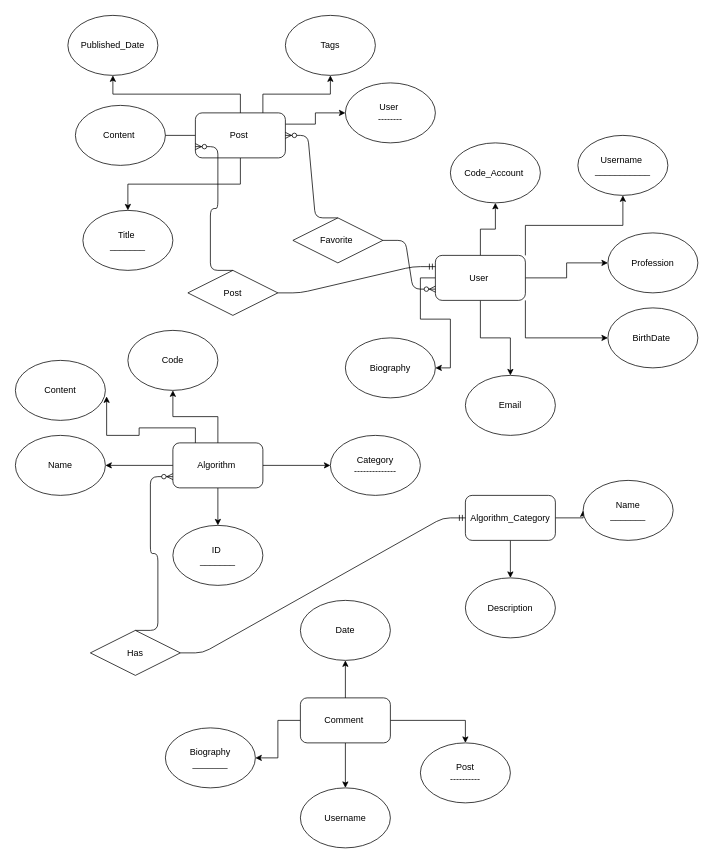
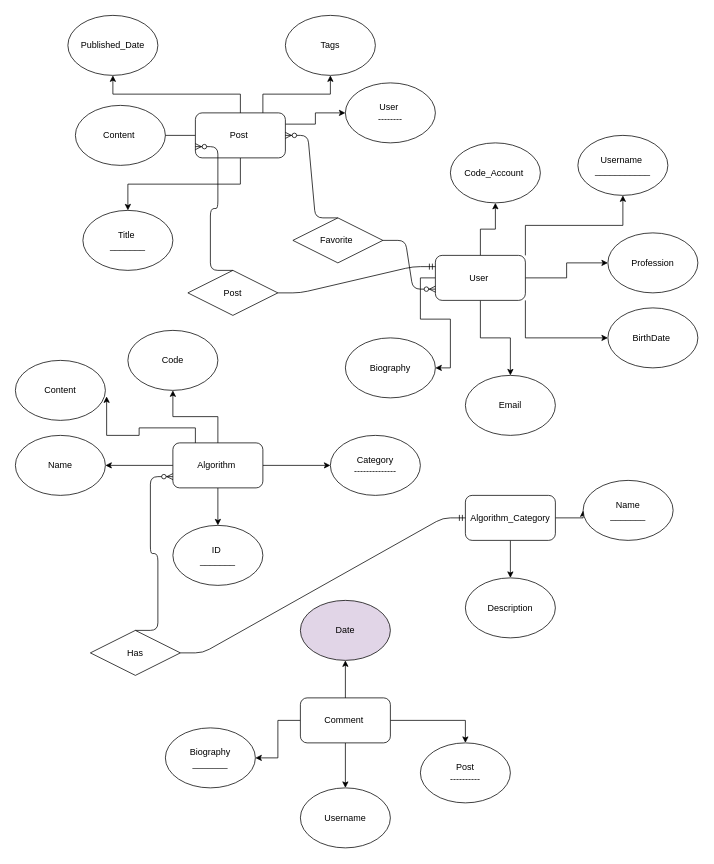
  <mxCell id="0" />
  <mxCell id="1" parent="0" />
  <mxCell id="2" style="edgeStyle=orthogonalEdgeStyle;rounded=0;orthogonalLoop=1;jettySize=auto;html=1;exitX=1;exitY=0.25;exitDx=0;exitDy=0;entryX=0;entryY=0.5;entryDx=0;entryDy=0;" edge="1" parent="1" source="7" target="8"><mxGeometry relative="1" as="geometry" /></mxCell>
  <mxCell id="3" style="edgeStyle=orthogonalEdgeStyle;rounded=0;orthogonalLoop=1;jettySize=auto;html=1;exitX=0.5;exitY=1;exitDx=0;exitDy=0;entryX=0.5;entryY=0;entryDx=0;entryDy=0;" edge="1" parent="1" source="7" target="9"><mxGeometry relative="1" as="geometry"><mxPoint x="290" y="290" as="targetPoint" /></mxGeometry></mxCell>
  <mxCell id="4" style="edgeStyle=orthogonalEdgeStyle;rounded=0;orthogonalLoop=1;jettySize=auto;html=1;exitX=0;exitY=0.5;exitDx=0;exitDy=0;" edge="1" parent="1" source="7"><mxGeometry relative="1" as="geometry"><mxPoint x="160" y="180" as="targetPoint" /></mxGeometry></mxCell>
  <mxCell id="5" style="edgeStyle=orthogonalEdgeStyle;rounded=0;orthogonalLoop=1;jettySize=auto;html=1;exitX=0.75;exitY=0;exitDx=0;exitDy=0;entryX=0.5;entryY=1;entryDx=0;entryDy=0;" edge="1" parent="1" source="7" target="11"><mxGeometry relative="1" as="geometry"><mxPoint x="430" y="90" as="targetPoint" /></mxGeometry></mxCell>
  <mxCell id="6" style="edgeStyle=orthogonalEdgeStyle;rounded=0;orthogonalLoop=1;jettySize=auto;html=1;exitX=0.5;exitY=0;exitDx=0;exitDy=0;entryX=0.5;entryY=1;entryDx=0;entryDy=0;" edge="1" parent="1" source="7" target="12"><mxGeometry relative="1" as="geometry"><mxPoint x="290" y="100" as="targetPoint" /></mxGeometry></mxCell>
  <mxCell id="7" value="Post&amp;nbsp;" style="rounded=1;whiteSpace=wrap;html=1;" vertex="1" parent="1"><mxGeometry x="260" y="150" width="120" height="60" as="geometry" /></mxCell>
  <mxCell id="8" value="User&amp;nbsp;&lt;br&gt;--------" style="ellipse;whiteSpace=wrap;html=1;" vertex="1" parent="1"><mxGeometry x="460" y="110" width="120" height="80" as="geometry" /></mxCell>
  <mxCell id="9" value="Title&amp;nbsp;&lt;br&gt;_______" style="ellipse;whiteSpace=wrap;html=1;" vertex="1" parent="1"><mxGeometry x="110" y="280" width="120" height="80" as="geometry" /></mxCell>
  <mxCell id="10" value="Content&amp;nbsp;" style="ellipse;whiteSpace=wrap;html=1;" vertex="1" parent="1"><mxGeometry x="100" y="140" width="120" height="80" as="geometry" /></mxCell>
  <mxCell id="11" value="Tags" style="ellipse;whiteSpace=wrap;html=1;" vertex="1" parent="1"><mxGeometry x="380" y="20" width="120" height="80" as="geometry" /></mxCell>
  <mxCell id="12" value="Published_Date" style="ellipse;whiteSpace=wrap;html=1;" vertex="1" parent="1"><mxGeometry x="90" y="20" width="120" height="80" as="geometry" /></mxCell>
  <mxCell id="13" style="edgeStyle=orthogonalEdgeStyle;rounded=0;orthogonalLoop=1;jettySize=auto;html=1;exitX=0;exitY=0.5;exitDx=0;exitDy=0;entryX=1;entryY=0.5;entryDx=0;entryDy=0;" edge="1" parent="1" source="19" target="22"><mxGeometry relative="1" as="geometry"><mxPoint x="590" y="280" as="targetPoint" /></mxGeometry></mxCell>
  <mxCell id="14" style="edgeStyle=orthogonalEdgeStyle;rounded=0;orthogonalLoop=1;jettySize=auto;html=1;exitX=1;exitY=0.5;exitDx=0;exitDy=0;entryX=0;entryY=0.5;entryDx=0;entryDy=0;" edge="1" parent="1" source="19" target="24"><mxGeometry relative="1" as="geometry"><mxPoint x="690" y="350" as="targetPoint" /></mxGeometry></mxCell>
  <mxCell id="15" style="edgeStyle=orthogonalEdgeStyle;rounded=0;orthogonalLoop=1;jettySize=auto;html=1;exitX=1;exitY=0;exitDx=0;exitDy=0;entryX=0.5;entryY=1;entryDx=0;entryDy=0;" edge="1" parent="1" source="19" target="20"><mxGeometry relative="1" as="geometry"><mxPoint x="650" y="260" as="targetPoint" /><Array as="points" /></mxGeometry></mxCell>
  <mxCell id="16" style="edgeStyle=orthogonalEdgeStyle;rounded=0;orthogonalLoop=1;jettySize=auto;html=1;exitX=1;exitY=1;exitDx=0;exitDy=0;entryX=0;entryY=0.5;entryDx=0;entryDy=0;" edge="1" parent="1" source="19" target="23"><mxGeometry relative="1" as="geometry"><mxPoint x="690" y="430" as="targetPoint" /></mxGeometry></mxCell>
  <mxCell id="17" style="edgeStyle=orthogonalEdgeStyle;rounded=0;orthogonalLoop=1;jettySize=auto;html=1;exitX=0.5;exitY=1;exitDx=0;exitDy=0;entryX=0.5;entryY=0;entryDx=0;entryDy=0;" edge="1" parent="1" source="19" target="21"><mxGeometry relative="1" as="geometry"><mxPoint x="590" y="440" as="targetPoint" /></mxGeometry></mxCell>
  <mxCell id="18" style="edgeStyle=orthogonalEdgeStyle;rounded=0;orthogonalLoop=1;jettySize=auto;html=1;exitX=0.5;exitY=0;exitDx=0;exitDy=0;entryX=0.5;entryY=1;entryDx=0;entryDy=0;" edge="1" parent="1" source="19" target="25"><mxGeometry relative="1" as="geometry"><mxPoint x="589.941" y="260" as="targetPoint" /></mxGeometry></mxCell>
  <mxCell id="19" value="User&amp;nbsp;" style="rounded=1;whiteSpace=wrap;html=1;" vertex="1" parent="1"><mxGeometry x="580" y="340" width="120" height="60" as="geometry" /></mxCell>
  <mxCell id="20" value="Username&amp;nbsp;&lt;br&gt;___________" style="ellipse;whiteSpace=wrap;html=1;" vertex="1" parent="1"><mxGeometry x="770" y="180" width="120" height="80" as="geometry" /></mxCell>
  <mxCell id="21" value="Email" style="ellipse;whiteSpace=wrap;html=1;" vertex="1" parent="1"><mxGeometry x="620" y="500" width="120" height="80" as="geometry" /></mxCell>
  <mxCell id="22" value="Biography" style="ellipse;whiteSpace=wrap;html=1;" vertex="1" parent="1"><mxGeometry x="460" y="450" width="120" height="80" as="geometry" /></mxCell>
  <mxCell id="23" value="BirthDate&amp;nbsp;" style="ellipse;whiteSpace=wrap;html=1;" vertex="1" parent="1"><mxGeometry x="810" y="410" width="120" height="80" as="geometry" /></mxCell>
  <mxCell id="24" value="Profession" style="ellipse;whiteSpace=wrap;html=1;" vertex="1" parent="1"><mxGeometry x="810" y="310" width="120" height="80" as="geometry" /></mxCell>
  <mxCell id="25" value="Code_Account&amp;nbsp;" style="ellipse;whiteSpace=wrap;html=1;" vertex="1" parent="1"><mxGeometry x="600" y="190" width="120" height="80" as="geometry" /></mxCell>
  <mxCell id="26" style="edgeStyle=orthogonalEdgeStyle;rounded=0;orthogonalLoop=1;jettySize=auto;html=1;exitX=0.5;exitY=1;exitDx=0;exitDy=0;entryX=0.5;entryY=0;entryDx=0;entryDy=0;" edge="1" parent="1" source="31" target="32"><mxGeometry relative="1" as="geometry"><mxPoint x="289.941" y="630" as="targetPoint" /></mxGeometry></mxCell>
  <mxCell id="27" style="edgeStyle=orthogonalEdgeStyle;rounded=0;orthogonalLoop=1;jettySize=auto;html=1;exitX=0;exitY=0.5;exitDx=0;exitDy=0;entryX=1;entryY=0.5;entryDx=0;entryDy=0;" edge="1" parent="1" source="31" target="33"><mxGeometry relative="1" as="geometry"><mxPoint x="160" y="520" as="targetPoint" /></mxGeometry></mxCell>
  <mxCell id="28" style="edgeStyle=orthogonalEdgeStyle;rounded=0;orthogonalLoop=1;jettySize=auto;html=1;exitX=0.25;exitY=0;exitDx=0;exitDy=0;entryX=1.014;entryY=0.601;entryDx=0;entryDy=0;entryPerimeter=0;" edge="1" parent="1" source="31" target="34"><mxGeometry relative="1" as="geometry"><mxPoint x="160" y="450" as="targetPoint" /></mxGeometry></mxCell>
  <mxCell id="29" style="edgeStyle=orthogonalEdgeStyle;rounded=0;orthogonalLoop=1;jettySize=auto;html=1;exitX=1;exitY=0.5;exitDx=0;exitDy=0;entryX=0;entryY=0.5;entryDx=0;entryDy=0;" edge="1" parent="1" source="31" target="36"><mxGeometry relative="1" as="geometry"><mxPoint x="470" y="630" as="targetPoint" /></mxGeometry></mxCell>
  <mxCell id="30" style="edgeStyle=orthogonalEdgeStyle;rounded=0;orthogonalLoop=1;jettySize=auto;html=1;exitX=0.5;exitY=0;exitDx=0;exitDy=0;entryX=0.5;entryY=1;entryDx=0;entryDy=0;" edge="1" parent="1" source="31" target="35"><mxGeometry relative="1" as="geometry"><mxPoint x="290" y="510" as="targetPoint" /></mxGeometry></mxCell>
  <mxCell id="31" value="Algorithm&amp;nbsp;" style="rounded=1;whiteSpace=wrap;html=1;" vertex="1" parent="1"><mxGeometry x="230" y="590" width="120" height="60" as="geometry" /></mxCell>
  <mxCell id="32" value="ID&amp;nbsp;&lt;br&gt;_______" style="ellipse;whiteSpace=wrap;html=1;" vertex="1" parent="1"><mxGeometry x="230" y="700" width="120" height="80" as="geometry" /></mxCell>
  <mxCell id="33" value="Name" style="ellipse;whiteSpace=wrap;html=1;" vertex="1" parent="1"><mxGeometry x="20" y="580" width="120" height="80" as="geometry" /></mxCell>
  <mxCell id="34" value="Content" style="ellipse;whiteSpace=wrap;html=1;" vertex="1" parent="1"><mxGeometry x="20" y="480" width="120" height="80" as="geometry" /></mxCell>
  <mxCell id="35" value="Code" style="ellipse;whiteSpace=wrap;html=1;" vertex="1" parent="1"><mxGeometry x="170" y="440" width="120" height="80" as="geometry" /></mxCell>
  <mxCell id="36" value="Category&lt;br&gt;--------------" style="ellipse;whiteSpace=wrap;html=1;" vertex="1" parent="1"><mxGeometry x="440" y="580" width="120" height="80" as="geometry" /></mxCell>
  <mxCell id="37" style="edgeStyle=orthogonalEdgeStyle;rounded=0;orthogonalLoop=1;jettySize=auto;html=1;exitX=1;exitY=0.5;exitDx=0;exitDy=0;entryX=0;entryY=0.5;entryDx=0;entryDy=0;" edge="1" parent="1" source="39" target="40"><mxGeometry relative="1" as="geometry"><mxPoint x="800" y="689.824" as="targetPoint" /></mxGeometry></mxCell>
  <mxCell id="38" style="edgeStyle=orthogonalEdgeStyle;rounded=0;orthogonalLoop=1;jettySize=auto;html=1;exitX=0.5;exitY=1;exitDx=0;exitDy=0;entryX=0.5;entryY=0;entryDx=0;entryDy=0;" edge="1" parent="1" source="39" target="41"><mxGeometry relative="1" as="geometry"><mxPoint x="680.529" y="790" as="targetPoint" /></mxGeometry></mxCell>
  <mxCell id="39" value="Algorithm_Category" style="rounded=1;whiteSpace=wrap;html=1;" vertex="1" parent="1"><mxGeometry x="620" y="660" width="120" height="60" as="geometry" /></mxCell>
  <mxCell id="40" value="Name&lt;br&gt;_______" style="ellipse;whiteSpace=wrap;html=1;" vertex="1" parent="1"><mxGeometry x="777" y="640" width="120" height="80" as="geometry" /></mxCell>
  <mxCell id="41" value="Description" style="ellipse;whiteSpace=wrap;html=1;" vertex="1" parent="1"><mxGeometry x="620" y="770" width="120" height="80" as="geometry" /></mxCell>
  <mxCell id="42" style="edgeStyle=orthogonalEdgeStyle;rounded=0;orthogonalLoop=1;jettySize=auto;html=1;exitX=0;exitY=0.5;exitDx=0;exitDy=0;entryX=1;entryY=0.5;entryDx=0;entryDy=0;" edge="1" parent="1" source="46" target="47"><mxGeometry relative="1" as="geometry"><mxPoint x="280" y="889.824" as="targetPoint" /></mxGeometry></mxCell>
  <mxCell id="43" style="edgeStyle=orthogonalEdgeStyle;rounded=0;orthogonalLoop=1;jettySize=auto;html=1;exitX=0.5;exitY=1;exitDx=0;exitDy=0;entryX=0.5;entryY=0;entryDx=0;entryDy=0;" edge="1" parent="1" source="46" target="48"><mxGeometry relative="1" as="geometry"><mxPoint x="420.529" y="980" as="targetPoint" /></mxGeometry></mxCell>
  <mxCell id="44" style="edgeStyle=orthogonalEdgeStyle;rounded=0;orthogonalLoop=1;jettySize=auto;html=1;exitX=1;exitY=0.5;exitDx=0;exitDy=0;entryX=0.5;entryY=0;entryDx=0;entryDy=0;" edge="1" parent="1" source="46" target="49"><mxGeometry relative="1" as="geometry"><mxPoint x="560" y="950" as="targetPoint" /></mxGeometry></mxCell>
  <mxCell id="45" style="edgeStyle=orthogonalEdgeStyle;rounded=0;orthogonalLoop=1;jettySize=auto;html=1;exitX=0.5;exitY=0;exitDx=0;exitDy=0;entryX=0.5;entryY=1;entryDx=0;entryDy=0;" edge="1" parent="1" source="46" target="50"><mxGeometry relative="1" as="geometry"><mxPoint x="420.529" y="810" as="targetPoint" /></mxGeometry></mxCell>
  <mxCell id="46" value="Comment&amp;nbsp;" style="rounded=1;whiteSpace=wrap;html=1;" vertex="1" parent="1"><mxGeometry x="400" y="930" width="120" height="60" as="geometry" /></mxCell>
  <mxCell id="47" value="Biography&lt;br&gt;_______" style="ellipse;whiteSpace=wrap;html=1;" vertex="1" parent="1"><mxGeometry x="220" y="970" width="120" height="80" as="geometry" /></mxCell>
  <mxCell id="48" value="Username" style="ellipse;whiteSpace=wrap;html=1;" vertex="1" parent="1"><mxGeometry x="400" y="1050" width="120" height="80" as="geometry" /></mxCell>
  <mxCell id="49" value="Post&lt;br&gt;----------" style="ellipse;whiteSpace=wrap;html=1;" vertex="1" parent="1"><mxGeometry x="560" y="990" width="120" height="80" as="geometry" /></mxCell>
- <mxCell id="50" value="Date" style="ellipse;whiteSpace=wrap;html=1;" vertex="1" parent="1"><mxGeometry x="400" y="800" width="120" height="80" as="geometry" /></mxCell>
+ <mxCell id="50" value="Date" style="ellipse;whiteSpace=wrap;html=1;fillColor=#e1d5e7;" vertex="1" parent="1"><mxGeometry x="400" y="800" width="120" height="80" as="geometry" /></mxCell>
  <mxCell id="51" value="Has" style="shape=rhombus;perimeter=rhombusPerimeter;whiteSpace=wrap;html=1;align=center;" vertex="1" parent="1"><mxGeometry x="120" y="840" width="120" height="60" as="geometry" /></mxCell>
  <mxCell id="52" value="" style="edgeStyle=entityRelationEdgeStyle;fontSize=12;html=1;endArrow=ERmandOne;entryX=0;entryY=0.5;entryDx=0;entryDy=0;exitX=1;exitY=0.5;exitDx=0;exitDy=0;" edge="1" parent="1" source="51" target="39"><mxGeometry width="100" height="100" relative="1" as="geometry"><mxPoint x="540" y="840" as="sourcePoint" /><mxPoint x="640" y="740" as="targetPoint" /></mxGeometry></mxCell>
  <mxCell id="53" value="" style="edgeStyle=entityRelationEdgeStyle;fontSize=12;html=1;endArrow=ERzeroToMany;endFill=1;exitX=0.5;exitY=0;exitDx=0;exitDy=0;entryX=0;entryY=0.75;entryDx=0;entryDy=0;" edge="1" parent="1" source="51" target="31"><mxGeometry width="100" height="100" relative="1" as="geometry"><mxPoint x="535" y="765" as="sourcePoint" /><mxPoint x="465" y="915" as="targetPoint" /></mxGeometry></mxCell>
  <mxCell id="54" value="Post" style="shape=rhombus;perimeter=rhombusPerimeter;whiteSpace=wrap;html=1;align=center;" vertex="1" parent="1"><mxGeometry x="250" y="360" width="120" height="60" as="geometry" /></mxCell>
  <mxCell id="55" value="" style="edgeStyle=entityRelationEdgeStyle;fontSize=12;html=1;endArrow=ERzeroToMany;endFill=1;exitX=0.5;exitY=0;exitDx=0;exitDy=0;entryX=0;entryY=0.75;entryDx=0;entryDy=0;" edge="1" parent="1" source="54" target="7"><mxGeometry width="100" height="100" relative="1" as="geometry"><mxPoint x="380" y="472.5" as="sourcePoint" /><mxPoint x="430" y="267.5" as="targetPoint" /></mxGeometry></mxCell>
  <mxCell id="56" value="" style="edgeStyle=entityRelationEdgeStyle;fontSize=12;html=1;endArrow=ERmandOne;entryX=0;entryY=0.25;entryDx=0;entryDy=0;exitX=1;exitY=0.5;exitDx=0;exitDy=0;" edge="1" parent="1" source="54" target="19"><mxGeometry width="100" height="100" relative="1" as="geometry"><mxPoint x="230" y="470" as="sourcePoint" /><mxPoint x="610" y="290" as="targetPoint" /></mxGeometry></mxCell>
  <mxCell id="57" value="Favorite&amp;nbsp;" style="shape=rhombus;perimeter=rhombusPerimeter;whiteSpace=wrap;html=1;align=center;" vertex="1" parent="1"><mxGeometry x="390" y="290" width="120" height="60" as="geometry" /></mxCell>
  <mxCell id="58" value="" style="edgeStyle=entityRelationEdgeStyle;fontSize=12;html=1;endArrow=ERzeroToMany;endFill=1;exitX=1;exitY=0.5;exitDx=0;exitDy=0;entryX=0;entryY=0.75;entryDx=0;entryDy=0;" edge="1" parent="1" source="57" target="19"><mxGeometry width="100" height="100" relative="1" as="geometry"><mxPoint x="500" y="330" as="sourcePoint" /><mxPoint x="600" y="230" as="targetPoint" /></mxGeometry></mxCell>
  <mxCell id="59" value="" style="edgeStyle=entityRelationEdgeStyle;fontSize=12;html=1;endArrow=ERzeroToMany;endFill=1;exitX=0.5;exitY=0;exitDx=0;exitDy=0;" edge="1" parent="1" source="57" target="7"><mxGeometry width="100" height="100" relative="1" as="geometry"><mxPoint x="420" y="255" as="sourcePoint" /><mxPoint x="490" y="340" as="targetPoint" /></mxGeometry></mxCell>
